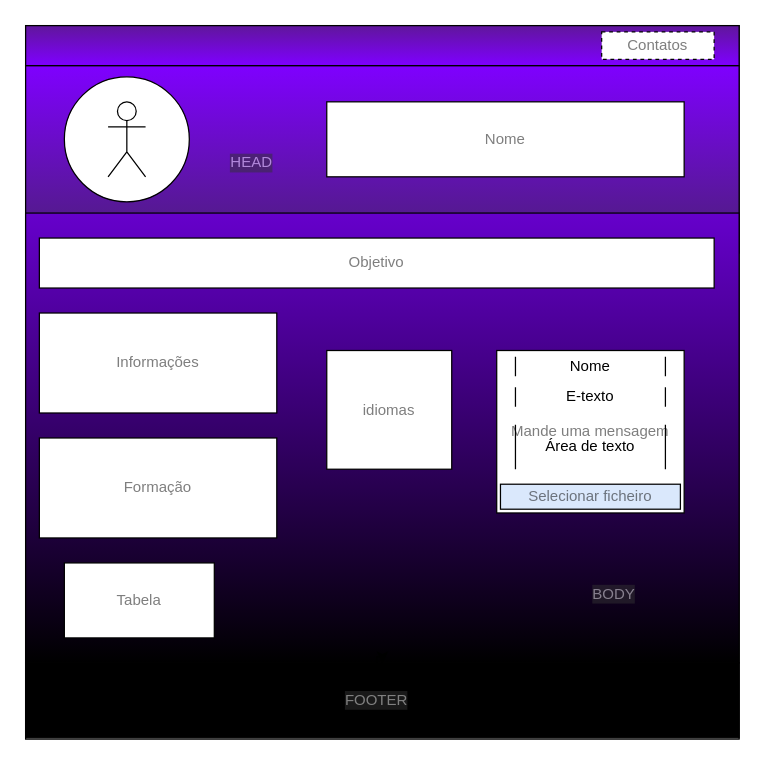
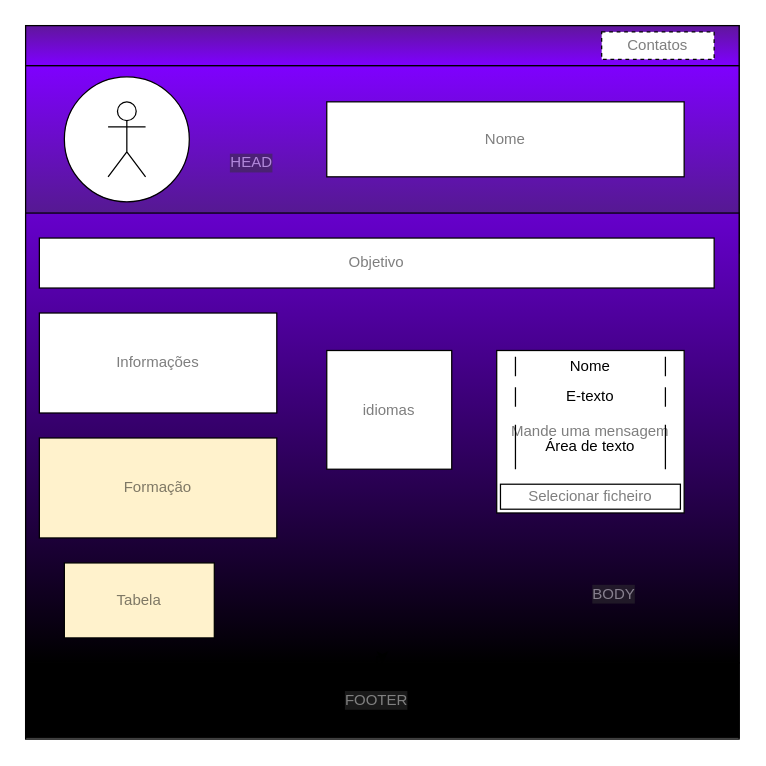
  <mxCell id="0" />
  <mxCell id="1" parent="0" />
  <mxCell id="2" value="" style="whiteSpace=wrap;html=1;aspect=fixed;" vertex="1" parent="1"><mxGeometry x="20" y="20" width="571" height="571" as="geometry" /></mxCell>
  <mxCell id="3" value="" style="rounded=0;whiteSpace=wrap;html=1;gradientColor=#7F00FF;gradientDirection=north;fillColor=#4a2074;" vertex="1" parent="1"><mxGeometry x="20" y="52" width="571" height="150" as="geometry" /></mxCell>
  <mxCell id="4" value="" style="ellipse;whiteSpace=wrap;html=1;aspect=fixed;" vertex="1" parent="1"><mxGeometry x="51" y="61" width="100" height="100" as="geometry" /></mxCell>
  <mxCell id="5" value="Nome" style="rounded=0;whiteSpace=wrap;html=1;textOpacity=50;" vertex="1" parent="1"><mxGeometry x="261" y="81" width="286" height="60" as="geometry" /></mxCell>
  <mxCell id="6" value="" style="rounded=0;whiteSpace=wrap;html=1;gradientColor=#6600CC;fillColor=#000000;gradientDirection=north;" vertex="1" parent="1"><mxGeometry x="20" y="170" width="571" height="360" as="geometry" /></mxCell>
  <mxCell id="7" value="HEAD" style="text;html=1;align=center;verticalAlign=middle;whiteSpace=wrap;rounded=0;textOpacity=50;strokeWidth=5;fontColor=#ffffff;labelBackgroundColor=#333333;labelBorderColor=none;" vertex="1" parent="1"><mxGeometry x="171" y="115" width="60" height="30" as="geometry" /></mxCell>
  <mxCell id="8" value="BODY" style="text;html=1;align=center;verticalAlign=middle;whiteSpace=wrap;rounded=0;opacity=60;textOpacity=50;fontColor=#FFFFFF;labelBackgroundColor=#333333;" vertex="1" parent="1"><mxGeometry x="461" y="460" width="60" height="30" as="geometry" /></mxCell>
  <mxCell id="9" value="Objetivo" style="rounded=0;whiteSpace=wrap;html=1;textOpacity=50;" vertex="1" parent="1"><mxGeometry x="31" y="190" width="540" height="40" as="geometry" /></mxCell>
  <mxCell id="10" value="Informações" style="rounded=0;whiteSpace=wrap;html=1;textOpacity=50;" vertex="1" parent="1"><mxGeometry x="31" y="250" width="190" height="80" as="geometry" /></mxCell>
- <mxCell id="11" value="Formação" style="rounded=0;whiteSpace=wrap;html=1;textOpacity=50;" vertex="1" parent="1"><mxGeometry x="31" y="350" width="190" height="80" as="geometry" /></mxCell>
+ <mxCell id="11" value="Formação" style="rounded=0;whiteSpace=wrap;html=1;textOpacity=50;fillColor=#fff2cc;" vertex="1" parent="1"><mxGeometry x="31" y="350" width="190" height="80" as="geometry" /></mxCell>
  <mxCell id="12" value="Mande uma mensagem" style="rounded=0;whiteSpace=wrap;html=1;textOpacity=50;" vertex="1" parent="1"><mxGeometry x="397" y="280" width="150" height="130" as="geometry" /></mxCell>
- <mxCell id="13" value="Tabela" style="rounded=0;whiteSpace=wrap;html=1;textOpacity=50;" vertex="1" parent="1"><mxGeometry x="51" y="450" width="120" height="60" as="geometry" /></mxCell>
+ <mxCell id="13" value="Tabela" style="rounded=0;whiteSpace=wrap;html=1;textOpacity=50;fillColor=#fff2cc;" vertex="1" parent="1"><mxGeometry x="51" y="450" width="120" height="60" as="geometry" /></mxCell>
  <mxCell id="14" value="idiomas" style="rounded=0;whiteSpace=wrap;html=1;textOpacity=50;" vertex="1" parent="1"><mxGeometry x="261" y="280" width="100" height="95" as="geometry" /></mxCell>
  <mxCell id="15" value="" style="shape=umlActor;verticalLabelPosition=bottom;verticalAlign=top;html=1;outlineConnect=0;" vertex="1" parent="1"><mxGeometry x="86" y="81" width="30" height="60" as="geometry" /></mxCell>
- <mxCell id="16" value="Selecionar ficheiro" style="rounded=0;whiteSpace=wrap;html=1;labelPosition=center;verticalLabelPosition=middle;align=center;verticalAlign=middle;textOpacity=50;fillColor=#dae8fc;" vertex="1" parent="1"><mxGeometry x="400" y="387" width="144" height="20" as="geometry" /></mxCell>
+ <mxCell id="16" value="Selecionar ficheiro" style="rounded=0;whiteSpace=wrap;html=1;labelPosition=center;verticalLabelPosition=middle;align=center;verticalAlign=middle;textOpacity=50;" vertex="1" parent="1"><mxGeometry x="400" y="387" width="144" height="20" as="geometry" /></mxCell>
  <mxCell id="17" value="" style="rounded=0;whiteSpace=wrap;html=1;gradientColor=#7F00FF;fillColor=#60169b;" vertex="1" parent="1"><mxGeometry x="20" y="20" width="571" height="32" as="geometry" /></mxCell>
  <mxCell id="18" value="Contatos" style="rounded=0;whiteSpace=wrap;html=1;textOpacity=50;dashed=1;" vertex="1" parent="1"><mxGeometry x="481" y="25" width="90" height="22" as="geometry" /></mxCell>
  <mxCell id="19" value="" style="rounded=0;whiteSpace=wrap;html=1;fillColor=#000000;" vertex="1" parent="1"><mxGeometry x="20" y="530" width="571" height="60" as="geometry" /></mxCell>
  <mxCell id="20" style="edgeStyle=orthogonalEdgeStyle;rounded=0;orthogonalLoop=1;jettySize=auto;html=1;" edge="1" parent="1" source="21" target="19"><mxGeometry relative="1" as="geometry" /></mxCell>
  <mxCell id="21" value="FOOTER" style="text;html=1;align=center;verticalAlign=middle;whiteSpace=wrap;rounded=0;textOpacity=50;fontColor=#FFFFFF;labelBackgroundColor=#333333;" vertex="1" parent="1"><mxGeometry x="271" y="545" width="60" height="30" as="geometry" /></mxCell>
  <mxCell id="22" value="Nome" style="shape=partialRectangle;whiteSpace=wrap;html=1;top=0;bottom=0;fillColor=none;" vertex="1" parent="1"><mxGeometry x="412" y="285.5" width="120" height="14.5" as="geometry" /></mxCell>
  <mxCell id="23" value="E-texto" style="shape=partialRectangle;whiteSpace=wrap;html=1;top=0;bottom=0;fillColor=none;" vertex="1" parent="1"><mxGeometry x="412" y="310" width="120" height="14.5" as="geometry" /></mxCell>
  <mxCell id="24" value="Área de texto" style="shape=partialRectangle;whiteSpace=wrap;html=1;top=0;bottom=0;fillColor=none;" vertex="1" parent="1"><mxGeometry x="412" y="340" width="120" height="34.5" as="geometry" /></mxCell>
